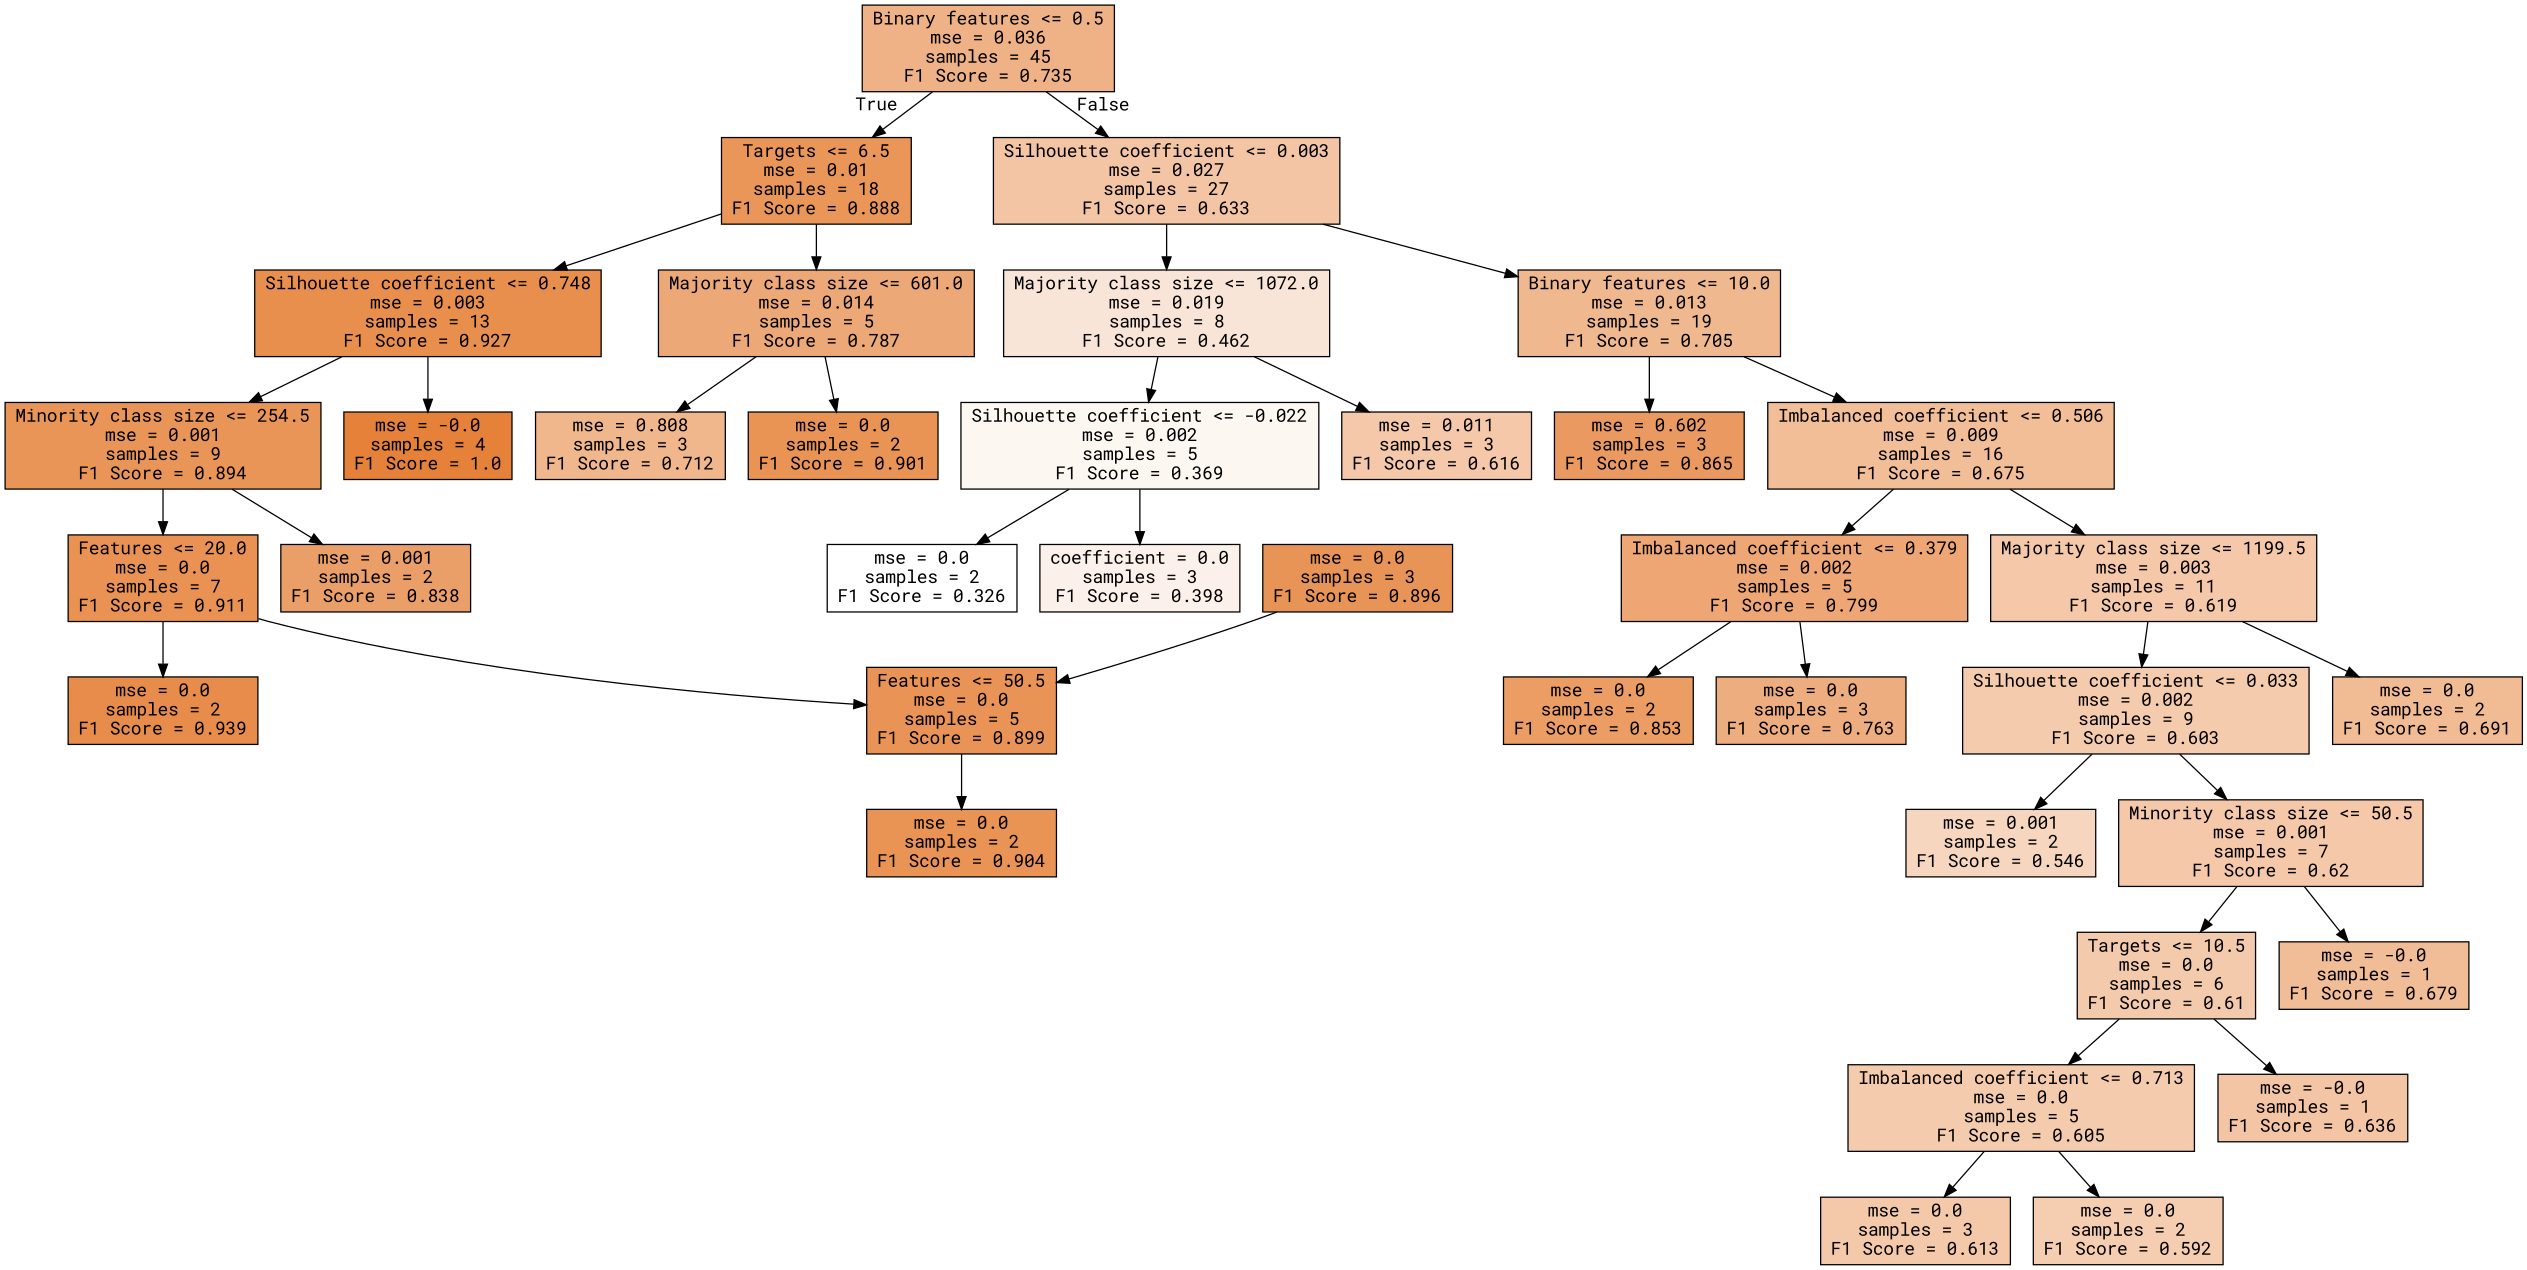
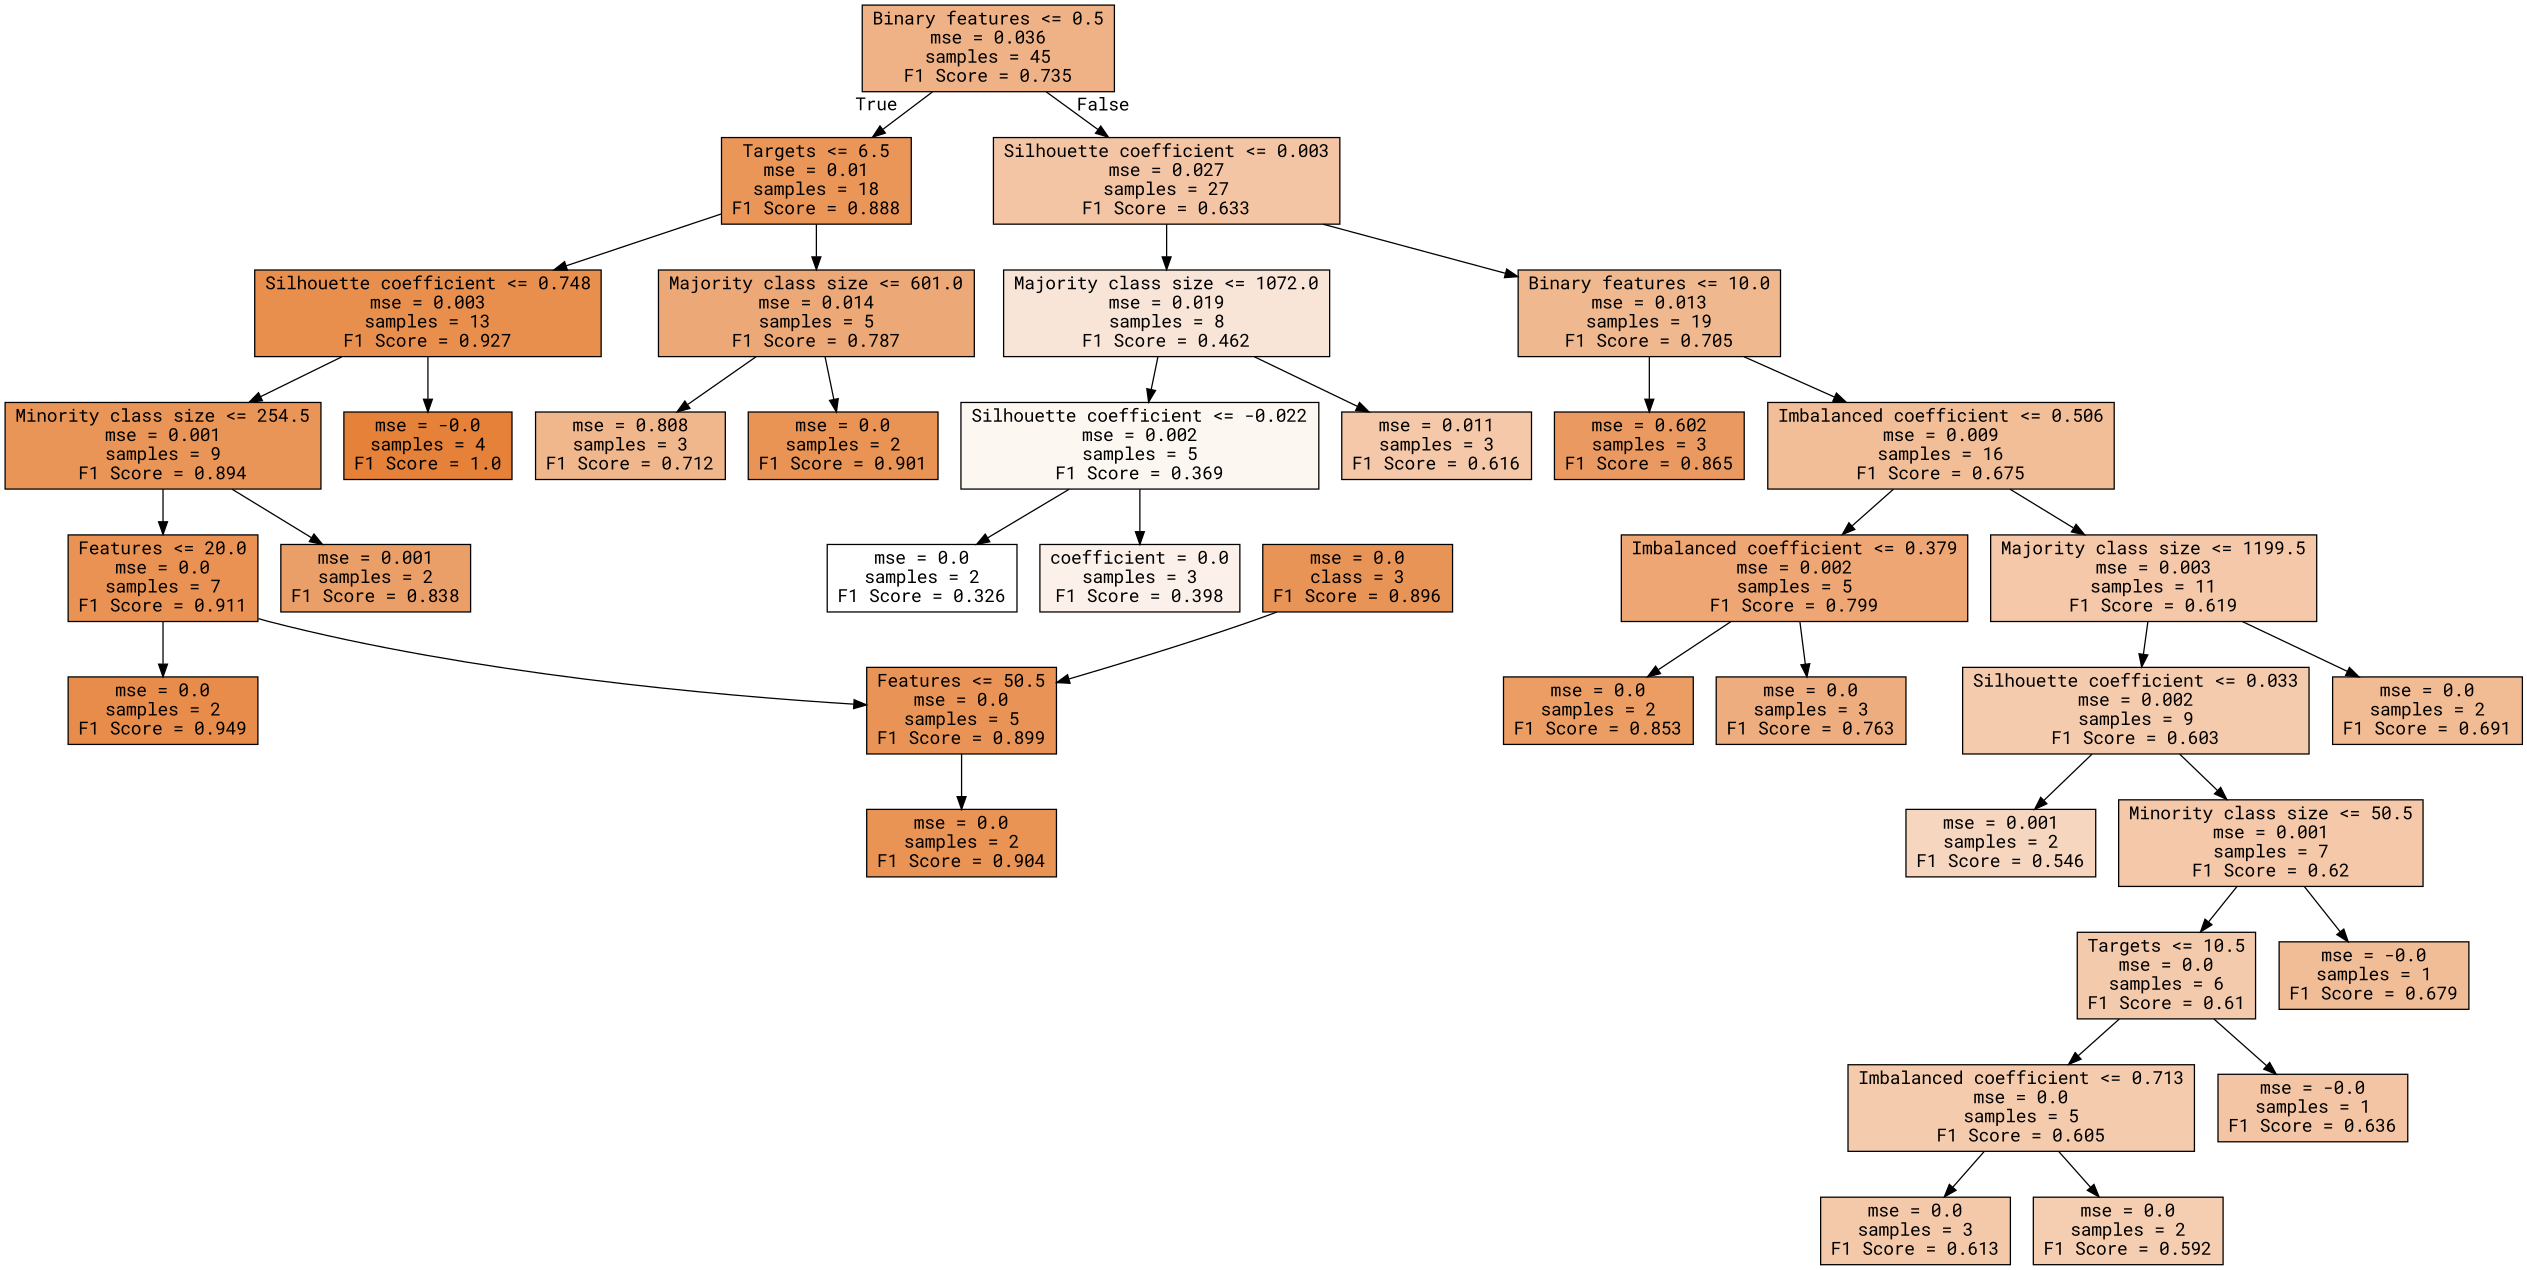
  digraph {
    fontname="Roboto Mono"
    node [color=black fillcolor="#e581396f" fontname="Roboto Mono" shape=box style=filled]
    edge [fontname="Roboto Mono"]
    n1 [fillcolor="#e581399b" label="Binary features <= 0.5\nmse = 0.036\nsamples = 45\nF1 Score = 0.735"]
    n2 [fillcolor="#e58139d5" label="Targets <= 6.5\nmse = 0.01\nsamples = 18\nF1 Score = 0.888"]
    n3 [fillcolor="#e5813974" label="Silhouette coefficient <= 0.003\nmse = 0.027\nsamples = 27\nF1 Score = 0.633"]
    n4 [fillcolor="#e58139e3" label="Silhouette coefficient <= 0.748\nmse = 0.003\nsamples = 13\nF1 Score = 0.927"]
    n5 [fillcolor="#e58139af" label="Majority class size <= 601.0\nmse = 0.014\nsamples = 5\nF1 Score = 0.787"]
    n6 [fillcolor="#e5813933" label="Majority class size <= 1072.0\nmse = 0.019\nsamples = 8\nF1 Score = 0.462"]
    n7 [fillcolor="#e5813990" label="Binary features <= 10.0\nmse = 0.013\nsamples = 19\nF1 Score = 0.705"]
    n8 [fillcolor="#e58139d7" label="Minority class size <= 254.5\nmse = 0.001\nsamples = 9\nF1 Score = 0.894"]
    n9 [fillcolor="#e58139ff" label="mse = -0.0\nsamples = 4\nF1 Score = 1.0"]
    n10 [fillcolor="#e5813992" label="mse = 0.808\nsamples = 3\nF1 Score = 0.712"]
    n11 [fillcolor="#e58139da" label="mse = 0.0\nsamples = 2\nF1 Score = 0.901"]
    n12 [fillcolor="#e58139dd" label="Features <= 20.0\nmse = 0.0\nsamples = 7\nF1 Score = 0.911"]
    n13 [fillcolor="#e58139c2" label="mse = 0.001\nsamples = 2\nF1 Score = 0.838"]
-   n14 [fillcolor="#e58139e8" label="mse = 0.0\nsamples = 2\nF1 Score = 0.939"]
+   n14 [fillcolor="#e58139e8" label="mse = 0.0\nsamples = 2\nF1 Score = 0.949"]
    n15 [fillcolor="#e58139d9" label="Features <= 50.5\nmse = 0.0\nsamples = 5\nF1 Score = 0.899"]
    n16 [fillcolor="#e58139db" label="mse = 0.0\nsamples = 2\nF1 Score = 0.904"]
-   n17 [fillcolor="#e58139d8" label="mse = 0.0\nsamples = 3\nF1 Score = 0.896"]
+   n17 [fillcolor="#e58139d8" label="mse = 0.0\nclass = 3\nF1 Score = 0.896"]
    n18 [fillcolor="#e5813910" label="Silhouette coefficient <= -0.022\nmse = 0.002\nsamples = 5\nF1 Score = 0.369"]
    n19 [fillcolor="#e581396e" label="mse = 0.011\nsamples = 3\nF1 Score = 0.616"]
    n20 [fillcolor="#e58139cc" label="mse = 0.602\nsamples = 3\nF1 Score = 0.865"]
    n21 [fillcolor="#e5813984" label="Imbalanced coefficient <= 0.506\nmse = 0.009\nsamples = 16\nF1 Score = 0.675"]
    n22 [fillcolor="#e5813900" label="mse = 0.0\nsamples = 2\nF1 Score = 0.326"]
    n23 [fillcolor="#e581391b" label="coefficient = 0.0\nsamples = 3\nF1 Score = 0.398"]
    n24 [fillcolor="#e58139b3" label="Imbalanced coefficient <= 0.379\nmse = 0.002\nsamples = 5\nF1 Score = 0.799"]
    n25 [label="Majority class size <= 1199.5\nmse = 0.003\nsamples = 11\nF1 Score = 0.619"]
    n26 [fillcolor="#e58139c7" label="mse = 0.0\nsamples = 2\nF1 Score = 0.853"]
    n27 [fillcolor="#e58139a5" label="mse = 0.0\nsamples = 3\nF1 Score = 0.763"]
    n28 [fillcolor="#e5813969" label="Silhouette coefficient <= 0.033\nmse = 0.002\nsamples = 9\nF1 Score = 0.603"]
    n29 [fillcolor="#e581398a" label="mse = 0.0\nsamples = 2\nF1 Score = 0.691"]
    n30 [fillcolor="#e5813953" label="mse = 0.001\nsamples = 2\nF1 Score = 0.546"]
    n31 [label="Minority class size <= 50.5\nmse = 0.001\nsamples = 7\nF1 Score = 0.62"]
    n32 [fillcolor="#e581396b" label="Targets <= 10.5\nmse = 0.0\nsamples = 6\nF1 Score = 0.61"]
    n33 [fillcolor="#e5813986" label="mse = -0.0\nsamples = 1\nF1 Score = 0.679"]
    n34 [fillcolor="#e5813969" label="Imbalanced coefficient <= 0.713\nmse = 0.0\nsamples = 5\nF1 Score = 0.605"]
    n35 [fillcolor="#e5813975" label="mse = -0.0\nsamples = 1\nF1 Score = 0.636"]
    n36 [fillcolor="#e581396d" label="mse = 0.0\nsamples = 3\nF1 Score = 0.613"]
    n37 [fillcolor="#e5813965" label="mse = 0.0\nsamples = 2\nF1 Score = 0.592"]
    n1 -> n2 [headlabel=True labelangle=45 labeldistance=2.5]
    n1 -> n3 [headlabel=False labelangle=-45 labeldistance=2.5]
    n2 -> n4
    n2 -> n5
    n3 -> n6
    n3 -> n7
    n4 -> n8
    n4 -> n9
    n5 -> n10
    n5 -> n11
    n6 -> n18
    n6 -> n19
    n7 -> n20
    n7 -> n21
    n8 -> n12
    n8 -> n13
    n12 -> n14
    n12 -> n15
    n15 -> n16
    n17 -> n15
    n18 -> n22
    n18 -> n23
    n21 -> n24
    n21 -> n25
    n24 -> n26
    n24 -> n27
    n25 -> n28
    n25 -> n29
    n28 -> n30
    n28 -> n31
    n31 -> n32
    n31 -> n33
    n32 -> n34
    n32 -> n35
    n34 -> n36
    n34 -> n37
  }
